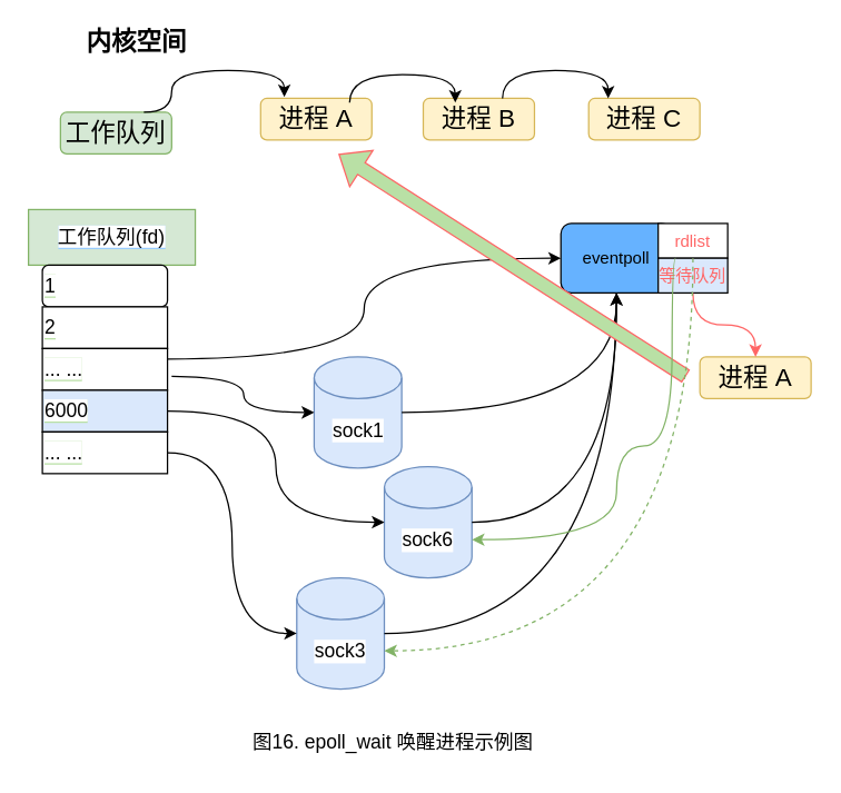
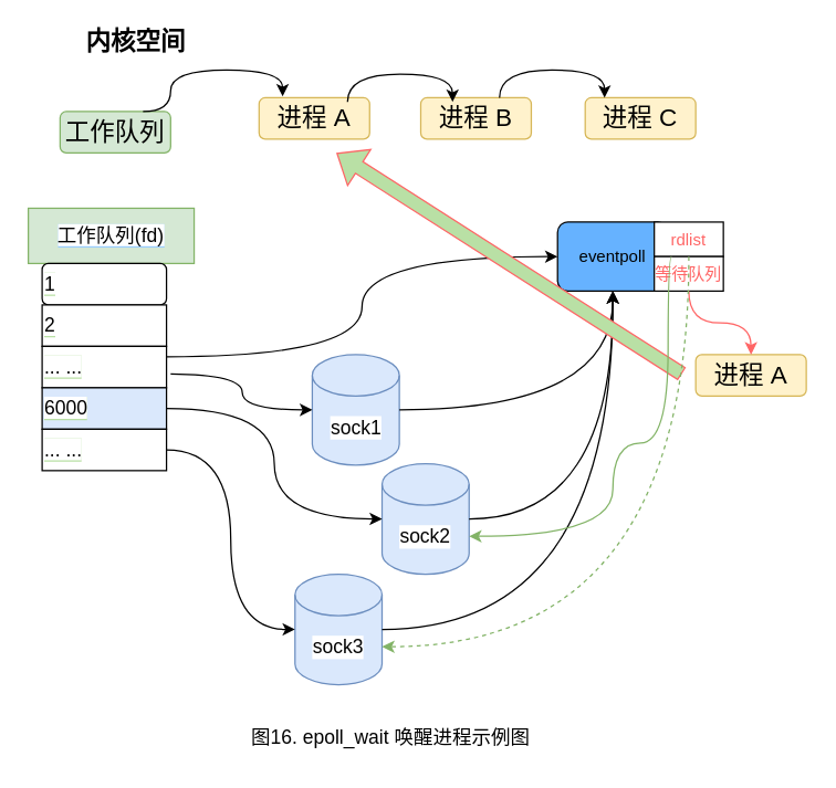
  <mxCell id="0" />
  <mxCell id="1" parent="0" />
  <mxCell id="2" value="&lt;b&gt;&lt;font style=&quot;font-size: 18px;&quot;&gt;内核空间&lt;/font&gt;&lt;/b&gt;" style="text;html=1;strokeColor=none;fillColor=none;align=center;verticalAlign=middle;whiteSpace=wrap;rounded=0;" parent="1" vertex="1"><mxGeometry x="53" y="20" width="90" height="20" as="geometry" /></mxCell>
  <mxCell id="3" value="工作队列" style="rounded=1;whiteSpace=wrap;html=1;fontSize=18;fillColor=#d5e8d4;strokeColor=#82b366;" parent="1" vertex="1"><mxGeometry x="43" y="80" width="80" height="30" as="geometry" /></mxCell>
  <mxCell id="4" value="进程 B" style="rounded=1;whiteSpace=wrap;html=1;fontSize=18;fillColor=#fff2cc;strokeColor=#d6b656;" parent="1" vertex="1"><mxGeometry x="304" y="70" width="80" height="30" as="geometry" /></mxCell>
  <mxCell id="5" value="进程 C" style="rounded=1;whiteSpace=wrap;html=1;fontSize=18;fillColor=#fff2cc;strokeColor=#d6b656;" parent="1" vertex="1"><mxGeometry x="423" y="70" width="80" height="30" as="geometry" /></mxCell>
  <mxCell id="6" value="" style="endArrow=classic;html=1;rounded=0;fontSize=14;curved=1;exitX=0.75;exitY=0;exitDx=0;exitDy=0;entryX=0.25;entryY=0;entryDx=0;entryDy=0;edgeStyle=orthogonalEdgeStyle;" parent="1" edge="1"><mxGeometry width="50" height="50" relative="1" as="geometry"><mxPoint x="361" y="70" as="sourcePoint" /><mxPoint x="437" y="70" as="targetPoint" /><Array as="points"><mxPoint x="361" y="50" /><mxPoint x="437" y="50" /></Array></mxGeometry></mxCell>
  <mxCell id="7" value="图16. epoll_wait 唤醒进程示例图" style="text;html=1;align=center;verticalAlign=middle;resizable=0;points=[];autosize=1;strokeColor=none;fillColor=none;fontSize=14;" parent="1" vertex="1"><mxGeometry x="167" y="518" width="230" height="30" as="geometry" /></mxCell>
  <mxCell id="8" value="&lt;span style=&quot;background-color: rgb(255, 255, 255);&quot;&gt;工作队列(fd)&lt;/span&gt;" style="rounded=0;whiteSpace=wrap;html=1;labelBackgroundColor=#99CCFF;fontSize=14;fillColor=#d5e8d4;strokeColor=#82b366;" parent="1" vertex="1"><mxGeometry x="20" y="150" width="120" height="40" as="geometry" /></mxCell>
  <mxCell id="9" value="&lt;span style=&quot;background-color: rgb(255, 255, 255);&quot;&gt;1&lt;/span&gt;" style="whiteSpace=wrap;html=1;labelBackgroundColor=#B9E0A5;fontSize=14;align=left;rounded=1;" parent="1" vertex="1"><mxGeometry x="30" y="190" width="90" height="30" as="geometry" /></mxCell>
  <mxCell id="10" value="&lt;span style=&quot;background-color: rgb(255, 255, 255);&quot;&gt;2&lt;/span&gt;" style="rounded=0;whiteSpace=wrap;html=1;labelBackgroundColor=#B9E0A5;fontSize=14;align=left;" parent="1" vertex="1"><mxGeometry x="30" y="220" width="90" height="30" as="geometry" /></mxCell>
  <mxCell id="11" value="&lt;span style=&quot;background-color: rgb(255, 255, 255);&quot;&gt;... ...&lt;/span&gt;" style="rounded=0;whiteSpace=wrap;html=1;labelBackgroundColor=#B9E0A5;fontSize=14;align=left;" parent="1" vertex="1"><mxGeometry x="30" y="250" width="90" height="30" as="geometry" /></mxCell>
  <mxCell id="12" value="&lt;span style=&quot;background-color: rgb(255, 255, 255);&quot;&gt;6000&lt;/span&gt;" style="rounded=0;whiteSpace=wrap;html=1;labelBackgroundColor=#B9E0A5;fontSize=14;align=left;fillColor=#dae8fc;" parent="1" vertex="1"><mxGeometry x="30" y="280" width="90" height="30" as="geometry" /></mxCell>
  <mxCell id="13" value="&lt;span style=&quot;background-color: rgb(255, 255, 255);&quot;&gt;... ...&lt;/span&gt;" style="rounded=0;whiteSpace=wrap;html=1;labelBackgroundColor=#B9E0A5;fontSize=14;align=left;" parent="1" vertex="1"><mxGeometry x="30" y="310" width="90" height="30" as="geometry" /></mxCell>
  <mxCell id="14" value="sock1" style="shape=cylinder3;whiteSpace=wrap;html=1;boundedLbl=1;backgroundOutline=1;size=15;labelBackgroundColor=#FFFFFF;fontSize=14;fillColor=#dae8fc;strokeColor=#6c8ebf;" parent="1" vertex="1"><mxGeometry x="225.5" y="256" width="63" height="80" as="geometry" /></mxCell>
  <mxCell id="15" value="" style="endArrow=classic;html=1;rounded=0;fontSize=14;entryX=0;entryY=0.5;entryDx=0;entryDy=0;entryPerimeter=0;edgeStyle=orthogonalEdgeStyle;curved=1;" parent="1" target="14" edge="1"><mxGeometry width="50" height="50" relative="1" as="geometry"><mxPoint x="123" y="270" as="sourcePoint" /><mxPoint x="240" y="210" as="targetPoint" /></mxGeometry></mxCell>
- <mxCell id="16" value="sock6" style="shape=cylinder3;whiteSpace=wrap;html=1;boundedLbl=1;backgroundOutline=1;size=15;labelBackgroundColor=#FFFFFF;fontSize=14;fillColor=#dae8fc;strokeColor=#6c8ebf;" parent="1" vertex="1"><mxGeometry x="276" y="335" width="63" height="80" as="geometry" /></mxCell>
+ <mxCell id="16" value="sock2" style="shape=cylinder3;whiteSpace=wrap;html=1;boundedLbl=1;backgroundOutline=1;size=15;labelBackgroundColor=#FFFFFF;fontSize=14;fillColor=#dae8fc;strokeColor=#6c8ebf;" parent="1" vertex="1"><mxGeometry x="276" y="335" width="63" height="80" as="geometry" /></mxCell>
  <mxCell id="17" value="sock3" style="shape=cylinder3;whiteSpace=wrap;html=1;boundedLbl=1;backgroundOutline=1;size=15;labelBackgroundColor=#FFFFFF;fontSize=14;fillColor=#dae8fc;strokeColor=#6c8ebf;" parent="1" vertex="1"><mxGeometry x="213" y="415" width="63" height="80" as="geometry" /></mxCell>
  <mxCell id="18" value="" style="endArrow=classic;html=1;rounded=0;exitX=1;exitY=0.5;exitDx=0;exitDy=0;entryX=0;entryY=0.5;entryDx=0;entryDy=0;entryPerimeter=0;edgeStyle=orthogonalEdgeStyle;curved=1;" parent="1" source="12" target="16" edge="1"><mxGeometry width="50" height="50" relative="1" as="geometry"><mxPoint x="153" y="340" as="sourcePoint" /><mxPoint x="203" y="290" as="targetPoint" /></mxGeometry></mxCell>
  <mxCell id="19" value="" style="endArrow=classic;html=1;rounded=0;curved=1;exitX=1;exitY=0.5;exitDx=0;exitDy=0;entryX=0;entryY=0.5;entryDx=0;entryDy=0;entryPerimeter=0;edgeStyle=orthogonalEdgeStyle;" parent="1" source="13" target="17" edge="1"><mxGeometry width="50" height="50" relative="1" as="geometry"><mxPoint x="123" y="410" as="sourcePoint" /><mxPoint x="173" y="360" as="targetPoint" /></mxGeometry></mxCell>
  <mxCell id="20" value="" style="endArrow=classic;html=1;rounded=0;exitX=0.75;exitY=0;exitDx=0;exitDy=0;entryX=0.344;entryY=-0.033;entryDx=0;entryDy=0;entryPerimeter=0;edgeStyle=orthogonalEdgeStyle;curved=1;" parent="1" source="3" edge="1"><mxGeometry width="50" height="50" relative="1" as="geometry"><mxPoint x="173" y="80" as="sourcePoint" /><mxPoint x="204.02" y="69.01" as="targetPoint" /><Array as="points"><mxPoint x="123" y="50" /><mxPoint x="204" y="50" /></Array></mxGeometry></mxCell>
  <mxCell id="21" value="eventpoll" style="rounded=1;whiteSpace=wrap;html=1;fillColor=#66B2FF;" parent="1" vertex="1"><mxGeometry x="403" y="160" width="80" height="50" as="geometry" /></mxCell>
  <mxCell id="22" value="" style="endArrow=classic;html=1;rounded=0;exitX=1;exitY=0.25;exitDx=0;exitDy=0;entryX=0;entryY=0.5;entryDx=0;entryDy=0;edgeStyle=orthogonalEdgeStyle;curved=1;" parent="1" source="11" target="21" edge="1"><mxGeometry width="50" height="50" relative="1" as="geometry"><mxPoint x="233" y="200" as="sourcePoint" /><mxPoint x="283" y="150" as="targetPoint" /></mxGeometry></mxCell>
  <mxCell id="23" value="" style="endArrow=classic;html=1;rounded=0;entryX=0.5;entryY=1;entryDx=0;entryDy=0;exitX=1;exitY=0.5;exitDx=0;exitDy=0;exitPerimeter=0;edgeStyle=orthogonalEdgeStyle;curved=1;strokeColor=#000000;" parent="1" source="14" target="21" edge="1"><mxGeometry width="50" height="50" relative="1" as="geometry"><mxPoint x="301" y="330" as="sourcePoint" /><mxPoint x="351" y="280" as="targetPoint" /></mxGeometry></mxCell>
  <mxCell id="24" value="" style="endArrow=classic;html=1;rounded=0;exitX=1;exitY=0.5;exitDx=0;exitDy=0;exitPerimeter=0;edgeStyle=orthogonalEdgeStyle;curved=1;strokeColor=#000000;" parent="1" source="16" edge="1"><mxGeometry width="50" height="50" relative="1" as="geometry"><mxPoint x="471" y="330" as="sourcePoint" /><mxPoint x="443" y="210" as="targetPoint" /></mxGeometry></mxCell>
- <mxCell id="25" value="" style="endArrow=none;html=1;rounded=0;curved=1;exitX=1;exitY=0.5;exitDx=0;exitDy=0;exitPerimeter=0;entryX=0.5;entryY=1;entryDx=0;entryDy=0;edgeStyle=orthogonalEdgeStyle;strokeColor=#000000;" parent="1" source="17" target="21" edge="1"><mxGeometry width="50" height="50" relative="1" as="geometry"><mxPoint x="463" y="430" as="sourcePoint" /><mxPoint x="513" y="380" as="targetPoint" /></mxGeometry></mxCell>
+ <mxCell id="25" value="" style="endArrow=classic;html=1;rounded=0;curved=1;exitX=1;exitY=0.5;exitDx=0;exitDy=0;exitPerimeter=0;entryX=0.5;entryY=1;entryDx=0;entryDy=0;edgeStyle=orthogonalEdgeStyle;strokeColor=#000000;" parent="1" source="17" target="21" edge="1"><mxGeometry width="50" height="50" relative="1" as="geometry"><mxPoint x="463" y="430" as="sourcePoint" /><mxPoint x="513" y="380" as="targetPoint" /></mxGeometry></mxCell>
  <mxCell id="26" value="rdlist" style="rounded=0;whiteSpace=wrap;html=1;fontColor=#FF6666;" parent="1" vertex="1"><mxGeometry x="473" y="160" width="50" height="25" as="geometry" /></mxCell>
- <mxCell id="27" value="等待队列" style="rounded=0;whiteSpace=wrap;html=1;fontColor=#FF6666;fillColor=#dae8fc;" parent="1" vertex="1"><mxGeometry x="473" y="185" width="50" height="25" as="geometry" /></mxCell>
+ <mxCell id="27" value="等待队列" style="rounded=0;whiteSpace=wrap;html=1;fontColor=#FF6666;" parent="1" vertex="1"><mxGeometry x="473" y="185" width="50" height="25" as="geometry" /></mxCell>
  <mxCell id="28" value="进程 A" style="rounded=1;whiteSpace=wrap;html=1;fontSize=18;fillColor=#fff2cc;strokeColor=#d6b656;" parent="1" vertex="1"><mxGeometry x="503" y="256" width="80" height="30" as="geometry" /></mxCell>
  <mxCell id="29" value="" style="endArrow=classic;html=1;rounded=0;strokeColor=#FF6666;fontColor=#FF6666;curved=1;exitX=0.5;exitY=1;exitDx=0;exitDy=0;entryX=0.5;entryY=0;entryDx=0;entryDy=0;edgeStyle=orthogonalEdgeStyle;" parent="1" source="27" target="28" edge="1"><mxGeometry width="50" height="50" relative="1" as="geometry"><mxPoint x="613" y="210" as="sourcePoint" /><mxPoint x="663" y="160" as="targetPoint" /></mxGeometry></mxCell>
  <mxCell id="30" value="进程 A" style="rounded=1;whiteSpace=wrap;html=1;fontSize=18;fillColor=#fff2cc;strokeColor=#d6b656;" vertex="1" parent="1"><mxGeometry x="187" y="70" width="80" height="30" as="geometry" /></mxCell>
  <mxCell id="31" value="" style="endArrow=classic;html=1;rounded=0;fontSize=14;curved=1;exitX=0.75;exitY=0;exitDx=0;exitDy=0;entryX=0.25;entryY=0;entryDx=0;entryDy=0;edgeStyle=orthogonalEdgeStyle;" edge="1" parent="1"><mxGeometry width="50" height="50" relative="1" as="geometry"><mxPoint x="251" y="73" as="sourcePoint" /><mxPoint x="327" y="73" as="targetPoint" /><Array as="points"><mxPoint x="251" y="53" /><mxPoint x="327" y="53" /></Array></mxGeometry></mxCell>
  <mxCell id="32" value="" style="shape=flexArrow;endArrow=classic;html=1;rounded=0;strokeColor=#FF6666;fontColor=#FF6666;curved=1;fillColor=#B9E0A5;" edge="1" parent="1"><mxGeometry width="50" height="50" relative="1" as="geometry"><mxPoint x="493" y="270" as="sourcePoint" /><mxPoint x="243" y="110" as="targetPoint" /></mxGeometry></mxCell>
  <mxCell id="33" value="" style="endArrow=classic;html=1;rounded=0;strokeColor=#82b366;fontColor=#FF6666;fillColor=#d5e8d4;curved=1;exitX=0.25;exitY=0;exitDx=0;exitDy=0;entryX=1;entryY=0;entryDx=0;entryDy=52.5;entryPerimeter=0;edgeStyle=orthogonalEdgeStyle;" edge="1" parent="1" source="27" target="16"><mxGeometry width="50" height="50" relative="1" as="geometry"><mxPoint x="573" y="380" as="sourcePoint" /><mxPoint x="623" y="330" as="targetPoint" /><Array as="points"><mxPoint x="483" y="185" /><mxPoint x="483" y="320" /><mxPoint x="443" y="320" /><mxPoint x="443" y="388" /></Array></mxGeometry></mxCell>
  <mxCell id="34" value="" style="endArrow=classic;html=1;rounded=0;strokeColor=#82b366;fontColor=#FF6666;fillColor=#d5e8d4;curved=1;exitX=0.5;exitY=1;exitDx=0;exitDy=0;entryX=1;entryY=0;entryDx=0;entryDy=52.5;entryPerimeter=0;edgeStyle=orthogonalEdgeStyle;dashed=1;" edge="1" parent="1" source="26" target="17"><mxGeometry width="50" height="50" relative="1" as="geometry"><mxPoint x="513" y="410" as="sourcePoint" /><mxPoint x="563" y="360" as="targetPoint" /></mxGeometry></mxCell>
